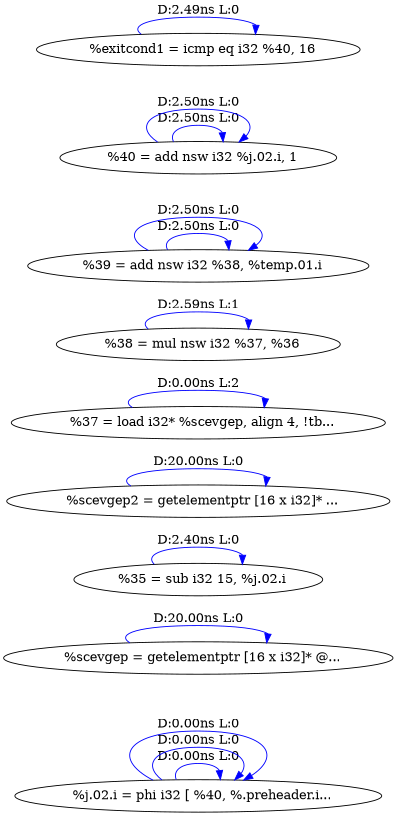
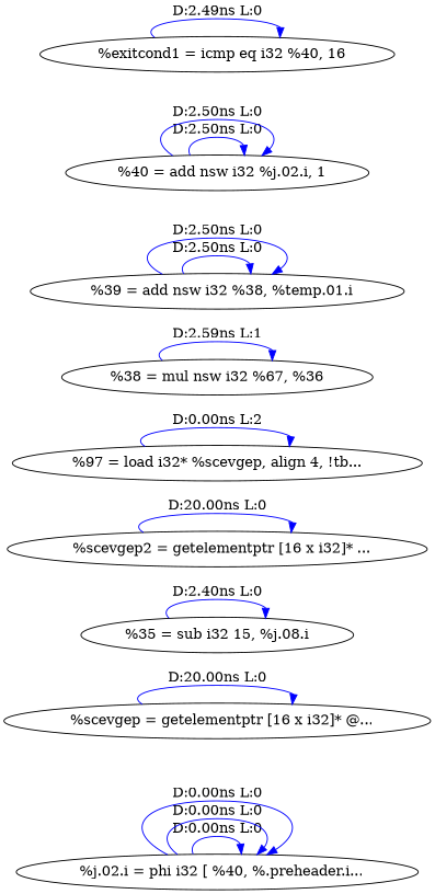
  digraph {
    rankdir=LR
    edge [color=blue]
    n1 [label="  %j.02.i = phi i32 [ %40, %.preheader.i..."]
    n2 [label="  %scevgep = getelementptr [16 x i32]* @..."]
-   n3 [label="  %35 = sub i32 15, %j.02.i"]
+   n3 [label="%35 = sub i32 15, %j.08.i"]
    n4 [label="  %scevgep2 = getelementptr [16 x i32]* ..."]
-   n5 [label="  %37 = load i32* %scevgep, align 4, !tb..."]
-   n6 [label="  %38 = mul nsw i32 %37, %36"]
+   n5 [label="%97 = load i32* %scevgep, align 4, !tb..."]
+   n6 [label="%38 = mul nsw i32 %67, %36"]
    n7 [label="  %39 = add nsw i32 %38, %temp.01.i"]
    n8 [label="  %40 = add nsw i32 %j.02.i, 1"]
    n9 [label="  %exitcond1 = icmp eq i32 %40, 16"]
    n1 -> n1 [label="D:0.00ns L:0"]
    n1 -> n1 [label="D:0.00ns L:0"]
    n1 -> n1 [label="D:0.00ns L:0"]
    n2 -> n2 [label="D:20.00ns L:0"]
    n3 -> n3 [label="D:2.40ns L:0"]
    n4 -> n4 [label="D:20.00ns L:0"]
    n5 -> n5 [label="D:0.00ns L:2"]
    n6 -> n6 [label="D:2.59ns L:1"]
    n7 -> n7 [label="D:2.50ns L:0"]
    n7 -> n7 [label="D:2.50ns L:0"]
    n8 -> n8 [label="D:2.50ns L:0"]
    n8 -> n8 [label="D:2.50ns L:0"]
    n9 -> n9 [label="D:2.49ns L:0"]
  }
